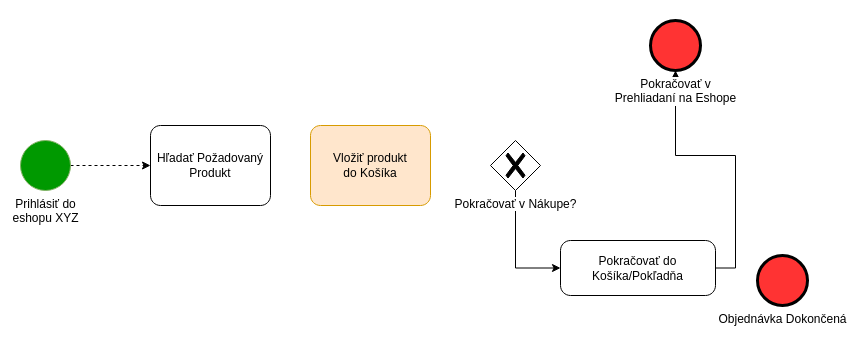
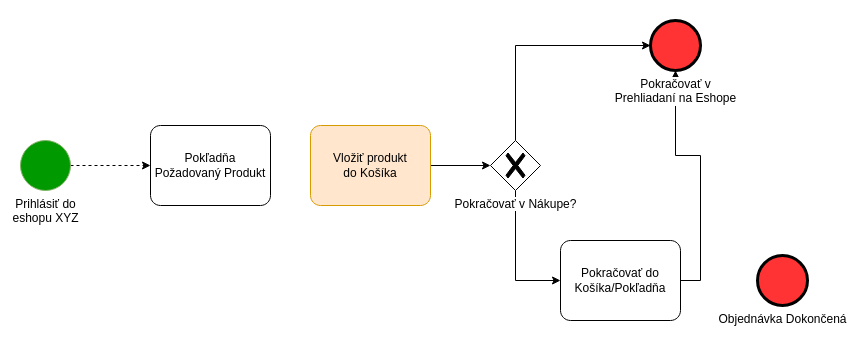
  <mxCell id="0" />
  <mxCell id="1" parent="0" />
  <mxCell id="2" style="edgeStyle=orthogonalEdgeStyle;rounded=0;orthogonalLoop=1;jettySize=auto;html=1;exitX=1;exitY=0.5;exitDx=0;exitDy=0;exitPerimeter=0;entryX=0;entryY=0.5;entryDx=0;entryDy=0;entryPerimeter=0;dashed=1;" parent="1" source="3" target="5" edge="1"><mxGeometry relative="1" as="geometry" /></mxCell>
  <mxCell id="3" value="Prihlásiť do &lt;br&gt;eshopu XYZ" style="points=[[0.145,0.145,0],[0.5,0,0],[0.855,0.145,0],[1,0.5,0],[0.855,0.855,0],[0.5,1,0],[0.145,0.855,0],[0,0.5,0]];shape=mxgraph.bpmn.event;html=1;verticalLabelPosition=bottom;labelBackgroundColor=#ffffff;verticalAlign=top;align=center;perimeter=ellipsePerimeter;outlineConnect=0;aspect=fixed;outline=standard;symbol=general;fillColor=#009900;strokeColor=#82b366;" parent="1" vertex="1"><mxGeometry x="20" y="140" width="50" height="50" as="geometry" /></mxCell>
  <mxCell id="4" value="Objednávka Dokončená" style="points=[[0.145,0.145,0],[0.5,0,0],[0.855,0.145,0],[1,0.5,0],[0.855,0.855,0],[0.5,1,0],[0.145,0.855,0],[0,0.5,0]];shape=mxgraph.bpmn.event;html=1;verticalLabelPosition=bottom;labelBackgroundColor=#ffffff;verticalAlign=top;align=center;perimeter=ellipsePerimeter;outlineConnect=0;aspect=fixed;outline=end;symbol=terminate2;fillColor=#FF3333;" parent="1" vertex="1"><mxGeometry x="757" y="255" width="50" height="50" as="geometry" /></mxCell>
- <mxCell id="5" value="Hľadať Požadovaný Produkt" style="points=[[0.25,0,0],[0.5,0,0],[0.75,0,0],[1,0.25,0],[1,0.5,0],[1,0.75,0],[0.75,1,0],[0.5,1,0],[0.25,1,0],[0,0.75,0],[0,0.5,0],[0,0.25,0]];shape=mxgraph.bpmn.task;whiteSpace=wrap;rectStyle=rounded;size=10;html=1;taskMarker=abstract;" parent="1" vertex="1"><mxGeometry x="150" y="125" width="120" height="80" as="geometry" /></mxCell>
+ <mxCell id="5" value="Pokľadňa Požadovaný Produkt" style="points=[[0.25,0,0],[0.5,0,0],[0.75,0,0],[1,0.25,0],[1,0.5,0],[1,0.75,0],[0.75,1,0],[0.5,1,0],[0.25,1,0],[0,0.75,0],[0,0.5,0],[0,0.25,0]];shape=mxgraph.bpmn.task;whiteSpace=wrap;rectStyle=rounded;size=10;html=1;taskMarker=abstract;" parent="1" vertex="1"><mxGeometry x="150" y="125" width="120" height="80" as="geometry" /></mxCell>
+ <mxCell id="6" style="edgeStyle=orthogonalEdgeStyle;rounded=0;orthogonalLoop=1;jettySize=auto;html=1;exitX=1;exitY=0.5;exitDx=0;exitDy=0;exitPerimeter=0;entryX=0;entryY=0.5;entryDx=0;entryDy=0;entryPerimeter=0;" parent="1" source="7" target="10" edge="1"><mxGeometry relative="1" as="geometry" /></mxCell>
  <mxCell id="7" value="Vložiť produkt&lt;br&gt;do Košíka" style="points=[[0.25,0,0],[0.5,0,0],[0.75,0,0],[1,0.25,0],[1,0.5,0],[1,0.75,0],[0.75,1,0],[0.5,1,0],[0.25,1,0],[0,0.75,0],[0,0.5,0],[0,0.25,0]];shape=mxgraph.bpmn.task;whiteSpace=wrap;rectStyle=rounded;size=10;html=1;taskMarker=abstract;fillColor=#ffe6cc;strokeColor=#d79b00;" parent="1" vertex="1"><mxGeometry x="310" y="125" width="120" height="80" as="geometry" /></mxCell>
  <mxCell id="8" style="edgeStyle=orthogonalEdgeStyle;rounded=0;orthogonalLoop=1;jettySize=auto;html=1;exitX=0.5;exitY=1;exitDx=0;exitDy=0;exitPerimeter=0;entryX=0;entryY=0.5;entryDx=0;entryDy=0;entryPerimeter=0;" parent="1" source="10" target="12" edge="1"><mxGeometry relative="1" as="geometry" /></mxCell>
+ <mxCell id="9" style="edgeStyle=orthogonalEdgeStyle;rounded=0;orthogonalLoop=1;jettySize=auto;html=1;exitX=0.5;exitY=0;exitDx=0;exitDy=0;exitPerimeter=0;entryX=0;entryY=0.5;entryDx=0;entryDy=0;entryPerimeter=0;" parent="1" source="10" target="13" edge="1"><mxGeometry relative="1" as="geometry" /></mxCell>
  <mxCell id="10" value="Pokračovať v Nákupe?" style="points=[[0.25,0.25,0],[0.5,0,0],[0.75,0.25,0],[1,0.5,0],[0.75,0.75,0],[0.5,1,0],[0.25,0.75,0],[0,0.5,0]];shape=mxgraph.bpmn.gateway2;html=1;verticalLabelPosition=bottom;labelBackgroundColor=#ffffff;verticalAlign=top;align=center;perimeter=rhombusPerimeter;outlineConnect=0;outline=none;symbol=none;gwType=exclusive;" parent="1" vertex="1"><mxGeometry x="490" y="140" width="50" height="50" as="geometry" /></mxCell>
  <mxCell id="11" style="edgeStyle=orthogonalEdgeStyle;rounded=0;orthogonalLoop=1;jettySize=auto;html=1;exitX=1;exitY=0.5;exitDx=0;exitDy=0;exitPerimeter=0;" parent="1" source="12" target="13" edge="1"><mxGeometry relative="1" as="geometry" /></mxCell>
- <mxCell id="12" value="Pokračovať do Košíka/Pokľadňa" style="points=[[0.25,0,0],[0.5,0,0],[0.75,0,0],[1,0.25,0],[1,0.5,0],[1,0.75,0],[0.75,1,0],[0.5,1,0],[0.25,1,0],[0,0.75,0],[0,0.5,0],[0,0.25,0]];shape=mxgraph.bpmn.task;whiteSpace=wrap;rectStyle=rounded;size=10;html=1;taskMarker=abstract;" parent="1" vertex="1"><mxGeometry x="560" y="240" width="155" height="55" as="geometry" /></mxCell>
+ <mxCell id="12" value="Pokračovať do Košíka/Pokľadňa" style="points=[[0.25,0,0],[0.5,0,0],[0.75,0,0],[1,0.25,0],[1,0.5,0],[1,0.75,0],[0.75,1,0],[0.5,1,0],[0.25,1,0],[0,0.75,0],[0,0.5,0],[0,0.25,0]];shape=mxgraph.bpmn.task;whiteSpace=wrap;rectStyle=rounded;size=10;html=1;taskMarker=abstract;" parent="1" vertex="1"><mxGeometry x="560" y="240" width="120" height="80" as="geometry" /></mxCell>
  <mxCell id="13" value="Pokračovať v &lt;br&gt;Prehliadaní na Eshope" style="points=[[0.145,0.145,0],[0.5,0,0],[0.855,0.145,0],[1,0.5,0],[0.855,0.855,0],[0.5,1,0],[0.145,0.855,0],[0,0.5,0]];shape=mxgraph.bpmn.event;html=1;verticalLabelPosition=bottom;labelBackgroundColor=#ffffff;verticalAlign=top;align=center;perimeter=ellipsePerimeter;outlineConnect=0;aspect=fixed;outline=end;symbol=terminate2;fillColor=#FF3333;" parent="1" vertex="1"><mxGeometry x="650" y="20" width="50" height="50" as="geometry" /></mxCell>
